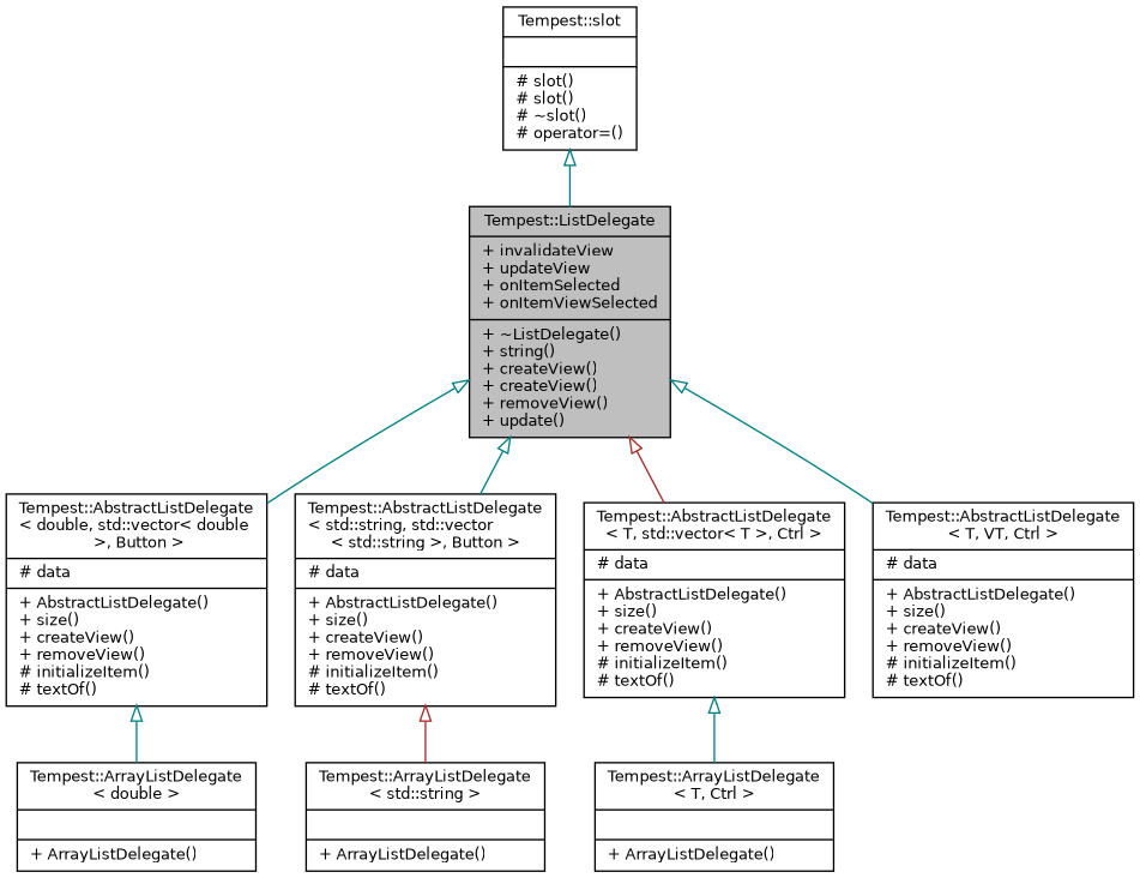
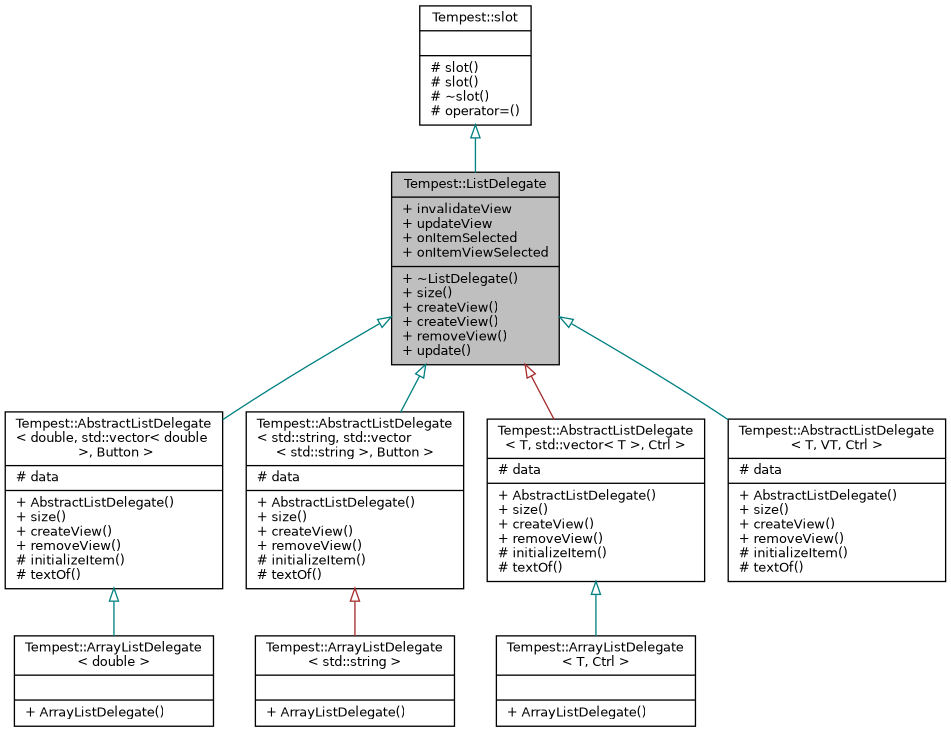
  digraph {
    node [color=black fillcolor=white fontname=Helvetica fontsize=10 shape=record style=filled]
    edge [arrowtail=onormal color=teal dir=back fontname=Helvetica fontsize=10 labelfontname=Helvetica labelfontsize=10 style=solid]
-   n1 [fillcolor=grey75 fontcolor=black height=0.2 label="{Tempest::ListDelegate\n|+ invalidateView\l+ updateView\l+ onItemSelected\l+ onItemViewSelected\l|+ ~ListDelegate()\l+ string()\l+ createView()\l+ createView()\l+ removeView()\l+ update()\l}" width=0.4]
+   n1 [fillcolor=grey75 fontcolor=black height=0.2 label="{Tempest::ListDelegate\n|+ invalidateView\l+ updateView\l+ onItemSelected\l+ onItemViewSelected\l|+ ~ListDelegate()\l+ size()\l+ createView()\l+ createView()\l+ removeView()\l+ update()\l}" width=0.4]
    n2 [height=0.2 label="{Tempest::AbstractListDelegate\l\< double, std::vector\< double\l \>, Button \>\n|# data\l|+ AbstractListDelegate()\l+ size()\l+ createView()\l+ removeView()\l# initializeItem()\l# textOf()\l}" width=0.4]
    n3 [height=0.2 label="{Tempest::AbstractListDelegate\l\< std::string, std::vector\l\< std::string \>, Button \>\n|# data\l|+ AbstractListDelegate()\l+ size()\l+ createView()\l+ removeView()\l# initializeItem()\l# textOf()\l}" width=0.4]
    n4 [height=0.2 label="{Tempest::AbstractListDelegate\l\< T, std::vector\< T \>, Ctrl \>\n|# data\l|+ AbstractListDelegate()\l+ size()\l+ createView()\l+ removeView()\l# initializeItem()\l# textOf()\l}" width=0.4]
    n5 [height=0.2 label="{Tempest::AbstractListDelegate\l\< T, VT, Ctrl \>\n|# data\l|+ AbstractListDelegate()\l+ size()\l+ createView()\l+ removeView()\l# initializeItem()\l# textOf()\l}" width=0.4]
    n6 [height=0.2 label="{Tempest::slot\n||# slot()\l# slot()\l# ~slot()\l# operator=()\l}" width=0.4]
    n7 [height=0.2 label="{Tempest::ArrayListDelegate\l\< double \>\n||+ ArrayListDelegate()\l}" width=0.4]
    n8 [height=0.2 label="{Tempest::ArrayListDelegate\l\< std::string \>\n||+ ArrayListDelegate()\l}" width=0.4]
    n9 [height=0.2 label="{Tempest::ArrayListDelegate\l\< T, Ctrl \>\n||+ ArrayListDelegate()\l}" width=0.4]
    n1 -> n2
    n1 -> n3
    n1 -> n4 [color=brown]
    n1 -> n5
    n2 -> n7
    n3 -> n8 [color=brown]
    n4 -> n9
    n6 -> n1
  }
